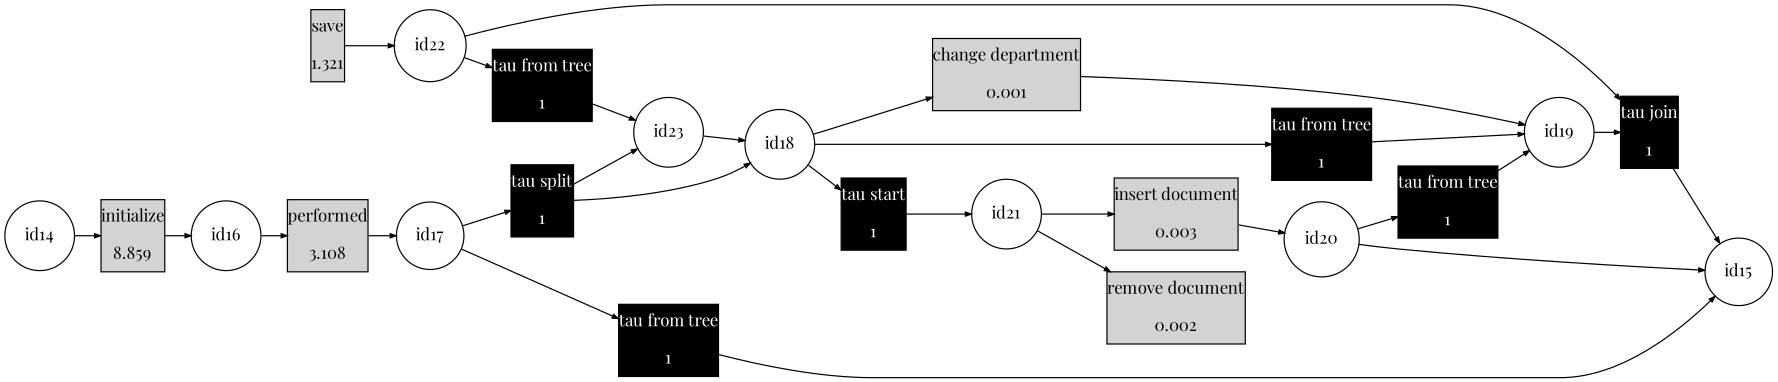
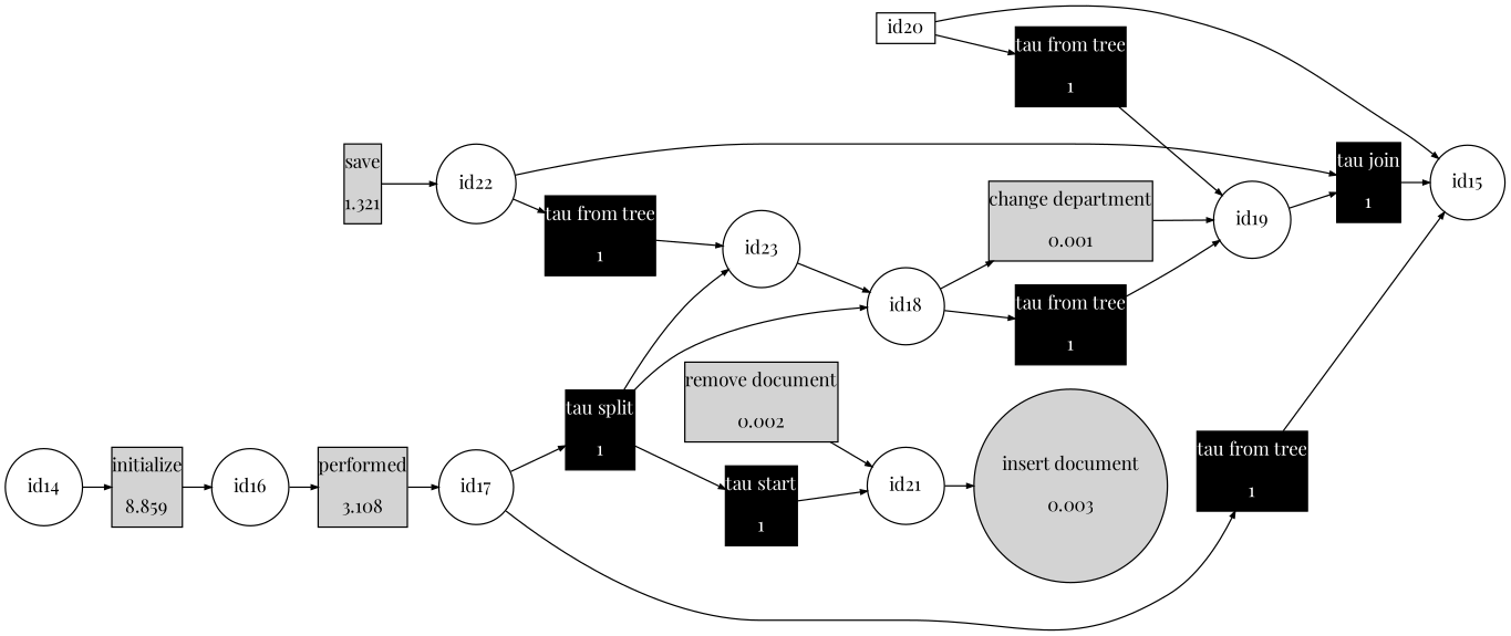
  digraph {
    fontname="Playfair Display"
    fontsize=14
    rankdir=LR
    ranksep=.3
    remincross=true
    node [fontname="Playfair Display" fontsize=14 margin="0, 0.1" shape=box style=filled]
    edge [arrowsize=0.5 fontname="Playfair Display"]
    n1 [height=.2 label="initialize\n\n8.859" width=.2]
    id16 [height=.2 shape=circle width=.2 margin="" style=""]
    n3 [height=.2 label="performed\n\n3.108" width=.2]
    id17 [height=.2 shape=circle width=.2 margin="" style=""]
    n5 [color=black fontcolor=white height=.2 label="tau split\n\n1" width=.2]
    n6 [color=black fontcolor=white height=.2 label="tau from tree\n\n1" width=.2]
    id18 [height=.2 shape=circle width=.2 margin="" style=""]
    id23 [height=.2 shape=circle width=.2 margin="" style=""]
    n9 [color=black fontcolor=white height=.2 label="tau start\n\n1" width=.2]
    n10 [height=.2 label="change department\n\n0.001" width=.2]
    n11 [color=black fontcolor=white height=.2 label="tau from tree\n\n1" width=.2]
    n12 [color=black fontcolor=white height=.2 label="tau join\n\n1" width=.2]
    id15 [height=.2 shape=circle width=.2 margin="" style=""]
    id21 [height=.2 shape=circle width=.2 margin="" style=""]
-   n15 [height=.2 label="insert document\n\n0.003" width=.2]
-   id20 [height=.2 shape=circle width=.2 margin="" style=""]
+   n15 [height=.2 label="insert document\n\n0.003" shape=circle width=.2]
+   id20 [height=.2 width=.2 margin="" style=""]
    n17 [color=black fontcolor=white height=.2 label="tau from tree\n\n1" width=.2]
    n18 [height=.2 label="remove document\n\n0.002" width=.2]
    id19 [height=.2 shape=circle width=.2 margin="" style=""]
    n20 [height=.2 label="save\n\n1.321" width=.2]
    id22 [height=.2 shape=circle width=.2 margin="" style=""]
    n22 [color=black fontcolor=white height=.2 label="tau from tree\n\n1" width=.2]
    id14 [height=.2 shape=circle width=.2 margin="" style=""]
    n1 -> id16
    id16 -> n3
    n3 -> id17
    id17 -> n5
    id17 -> n6
    n5 -> id18
    n5 -> id23
    n6 -> id15
-   id18 -> n9
+   n5 -> n9
    id18 -> n10
    id18 -> n11
    id23 -> id18
    n9 -> id21
    n10 -> id19
    n11 -> id19
    n12 -> id15
    id21 -> n15
-   n15 -> id20
    id20 -> id15
    id20 -> n17
    n17 -> id19
-   id21 -> n18
+   n18 -> id21
    id19 -> n12
    n20 -> id22
    id22 -> n12
    id22 -> n22
    n22 -> id23
    id14 -> n1
  }
